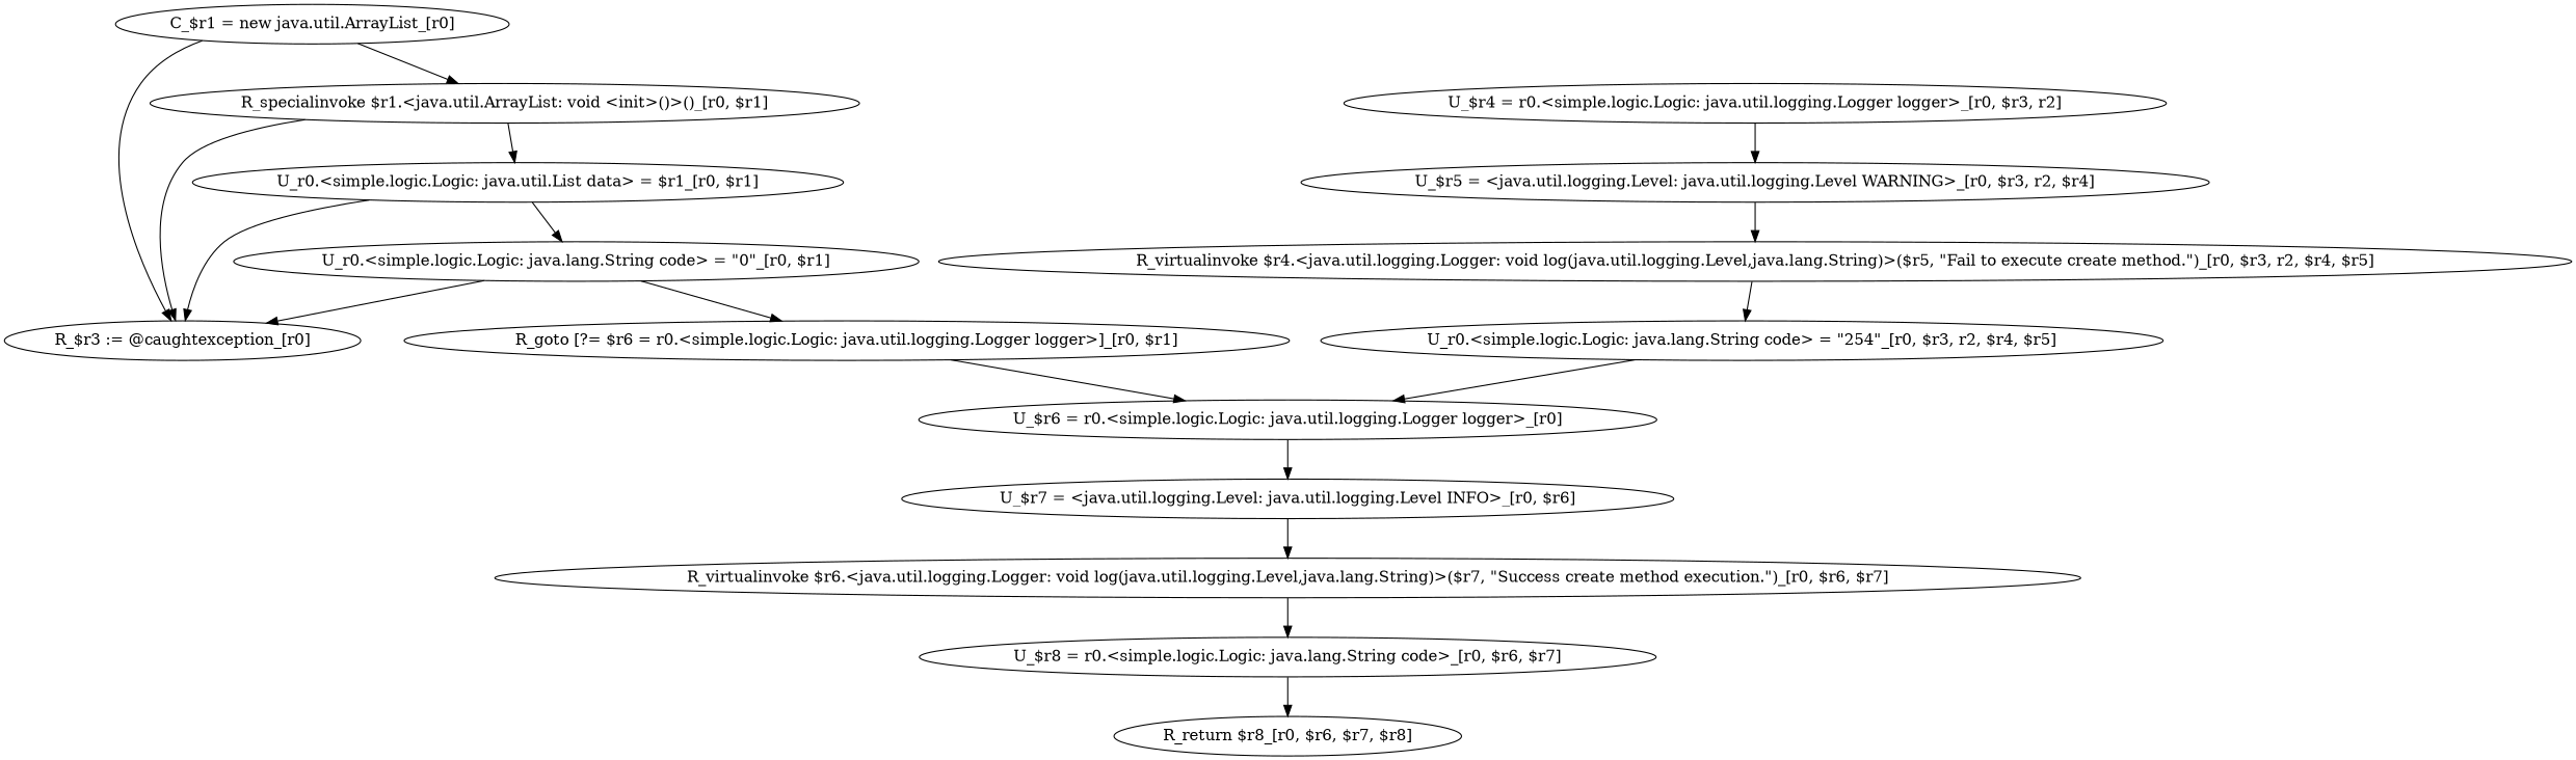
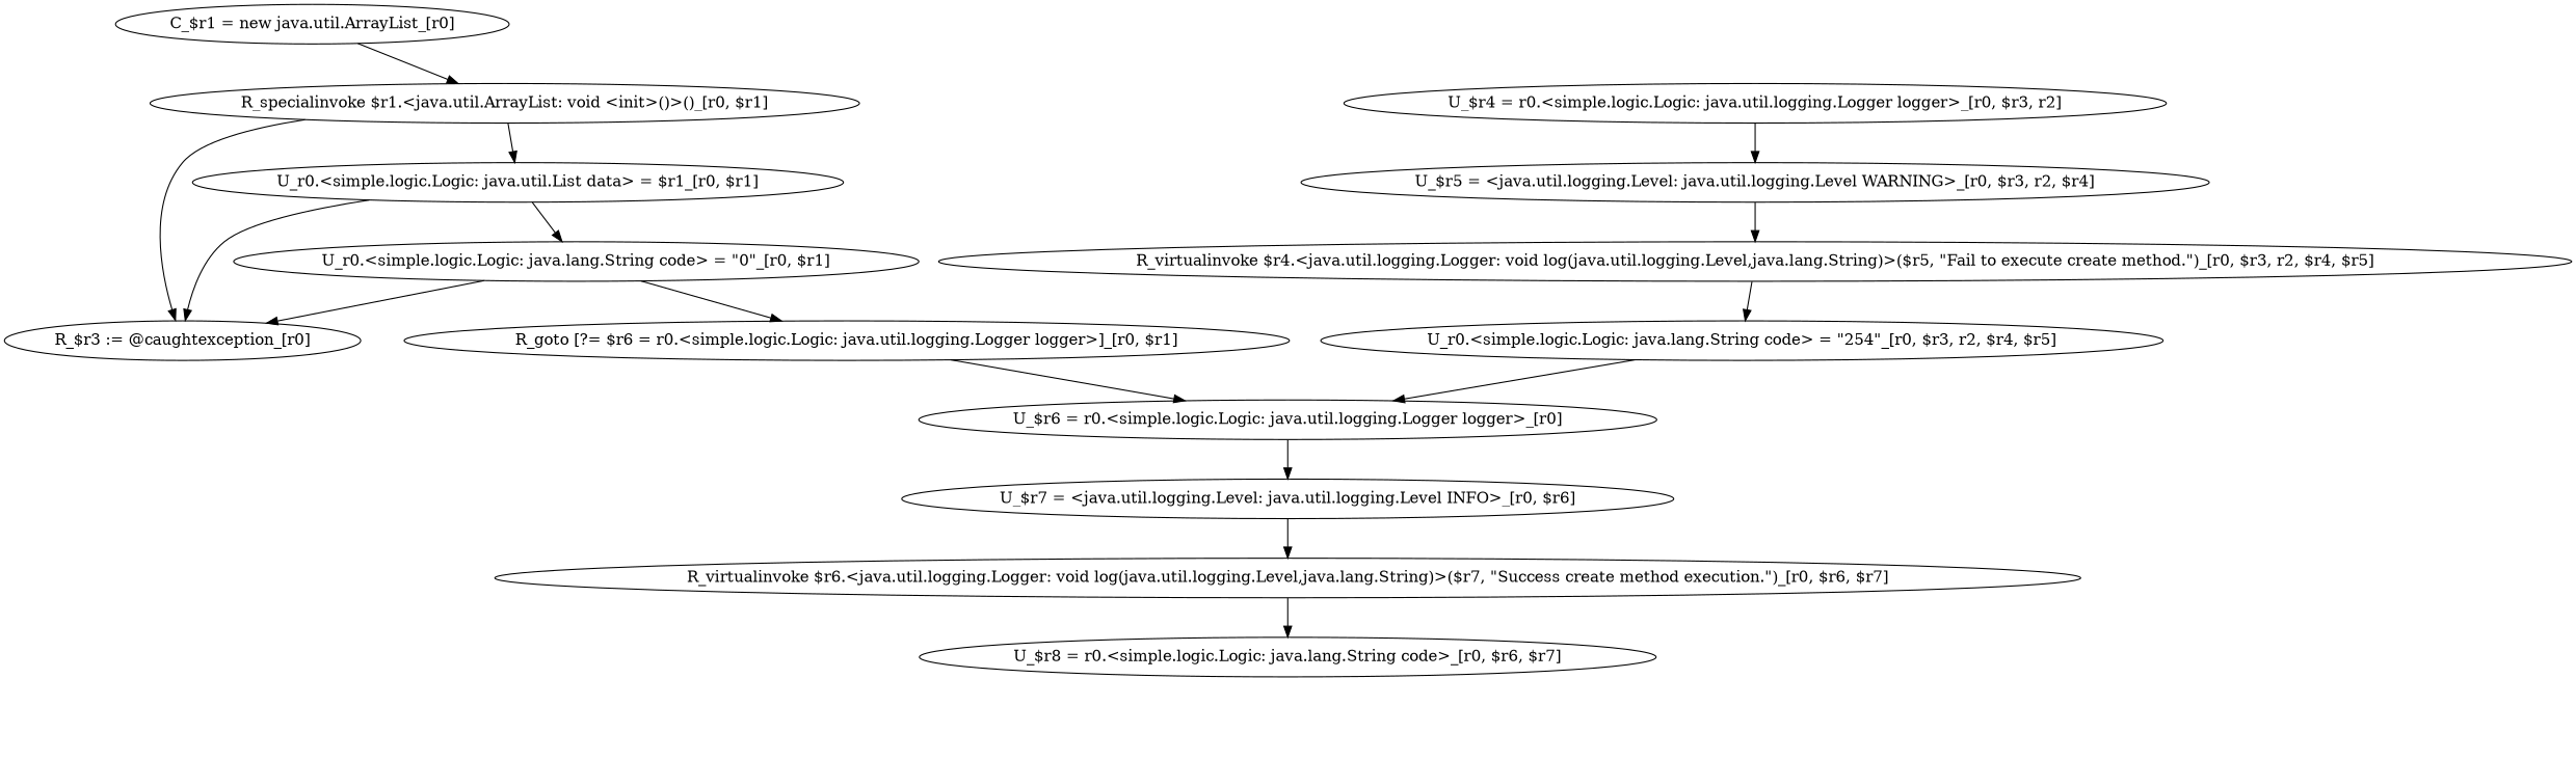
  digraph {
    "C_$r1 = new java.util.ArrayList_[r0]"
    "R_$r3 := @caughtexception_[r0]"
    "R_specialinvoke $r1.<java.util.ArrayList: void <init>()>()_[r0, $r1]"
    "U_r0.<simple.logic.Logic: java.util.List data> = $r1_[r0, $r1]"
    "U_r0.<simple.logic.Logic: java.lang.String code> = \"0\"_[r0, $r1]"
    "R_goto [?= $r6 = r0.<simple.logic.Logic: java.util.logging.Logger logger>]_[r0, $r1]"
    "U_$r6 = r0.<simple.logic.Logic: java.util.logging.Logger logger>_[r0]"
    "U_$r7 = <java.util.logging.Level: java.util.logging.Level INFO>_[r0, $r6]"
    "R_virtualinvoke $r6.<java.util.logging.Logger: void log(java.util.logging.Level,java.lang.String)>($r7, \"Success create method execution.\")_[r0, $r6, $r7]"
    "U_$r4 = r0.<simple.logic.Logic: java.util.logging.Logger logger>_[r0, $r3, r2]"
    "U_$r5 = <java.util.logging.Level: java.util.logging.Level WARNING>_[r0, $r3, r2, $r4]"
    "R_virtualinvoke $r4.<java.util.logging.Logger: void log(java.util.logging.Level,java.lang.String)>($r5, \"Fail to execute create method.\")_[r0, $r3, r2, $r4, $r5]"
    "U_r0.<simple.logic.Logic: java.lang.String code> = \"254\"_[r0, $r3, r2, $r4, $r5]"
    "U_$r8 = r0.<simple.logic.Logic: java.lang.String code>_[r0, $r6, $r7]"
-   "R_return $r8_[r0, $r6, $r7, $r8]"
-   "C_$r1 = new java.util.ArrayList_[r0]" -> "R_$r3 := @caughtexception_[r0]"
    "C_$r1 = new java.util.ArrayList_[r0]" -> "R_specialinvoke $r1.<java.util.ArrayList: void <init>()>()_[r0, $r1]"
    "R_specialinvoke $r1.<java.util.ArrayList: void <init>()>()_[r0, $r1]" -> "R_$r3 := @caughtexception_[r0]"
    "R_specialinvoke $r1.<java.util.ArrayList: void <init>()>()_[r0, $r1]" -> "U_r0.<simple.logic.Logic: java.util.List data> = $r1_[r0, $r1]"
    "U_r0.<simple.logic.Logic: java.util.List data> = $r1_[r0, $r1]" -> "R_$r3 := @caughtexception_[r0]"
    "U_r0.<simple.logic.Logic: java.util.List data> = $r1_[r0, $r1]" -> "U_r0.<simple.logic.Logic: java.lang.String code> = \"0\"_[r0, $r1]"
    "U_r0.<simple.logic.Logic: java.lang.String code> = \"0\"_[r0, $r1]" -> "R_$r3 := @caughtexception_[r0]"
    "U_r0.<simple.logic.Logic: java.lang.String code> = \"0\"_[r0, $r1]" -> "R_goto [?= $r6 = r0.<simple.logic.Logic: java.util.logging.Logger logger>]_[r0, $r1]"
    "R_goto [?= $r6 = r0.<simple.logic.Logic: java.util.logging.Logger logger>]_[r0, $r1]" -> "U_$r6 = r0.<simple.logic.Logic: java.util.logging.Logger logger>_[r0]"
    "U_$r6 = r0.<simple.logic.Logic: java.util.logging.Logger logger>_[r0]" -> "U_$r7 = <java.util.logging.Level: java.util.logging.Level INFO>_[r0, $r6]"
    "U_$r7 = <java.util.logging.Level: java.util.logging.Level INFO>_[r0, $r6]" -> "R_virtualinvoke $r6.<java.util.logging.Logger: void log(java.util.logging.Level,java.lang.String)>($r7, \"Success create method execution.\")_[r0, $r6, $r7]"
    "R_virtualinvoke $r6.<java.util.logging.Logger: void log(java.util.logging.Level,java.lang.String)>($r7, \"Success create method execution.\")_[r0, $r6, $r7]" -> "U_$r8 = r0.<simple.logic.Logic: java.lang.String code>_[r0, $r6, $r7]"
    "U_$r4 = r0.<simple.logic.Logic: java.util.logging.Logger logger>_[r0, $r3, r2]" -> "U_$r5 = <java.util.logging.Level: java.util.logging.Level WARNING>_[r0, $r3, r2, $r4]"
    "U_$r5 = <java.util.logging.Level: java.util.logging.Level WARNING>_[r0, $r3, r2, $r4]" -> "R_virtualinvoke $r4.<java.util.logging.Logger: void log(java.util.logging.Level,java.lang.String)>($r5, \"Fail to execute create method.\")_[r0, $r3, r2, $r4, $r5]"
    "R_virtualinvoke $r4.<java.util.logging.Logger: void log(java.util.logging.Level,java.lang.String)>($r5, \"Fail to execute create method.\")_[r0, $r3, r2, $r4, $r5]" -> "U_r0.<simple.logic.Logic: java.lang.String code> = \"254\"_[r0, $r3, r2, $r4, $r5]"
    "U_r0.<simple.logic.Logic: java.lang.String code> = \"254\"_[r0, $r3, r2, $r4, $r5]" -> "U_$r6 = r0.<simple.logic.Logic: java.util.logging.Logger logger>_[r0]"
-   "U_$r8 = r0.<simple.logic.Logic: java.lang.String code>_[r0, $r6, $r7]" -> "R_return $r8_[r0, $r6, $r7, $r8]"
  }
